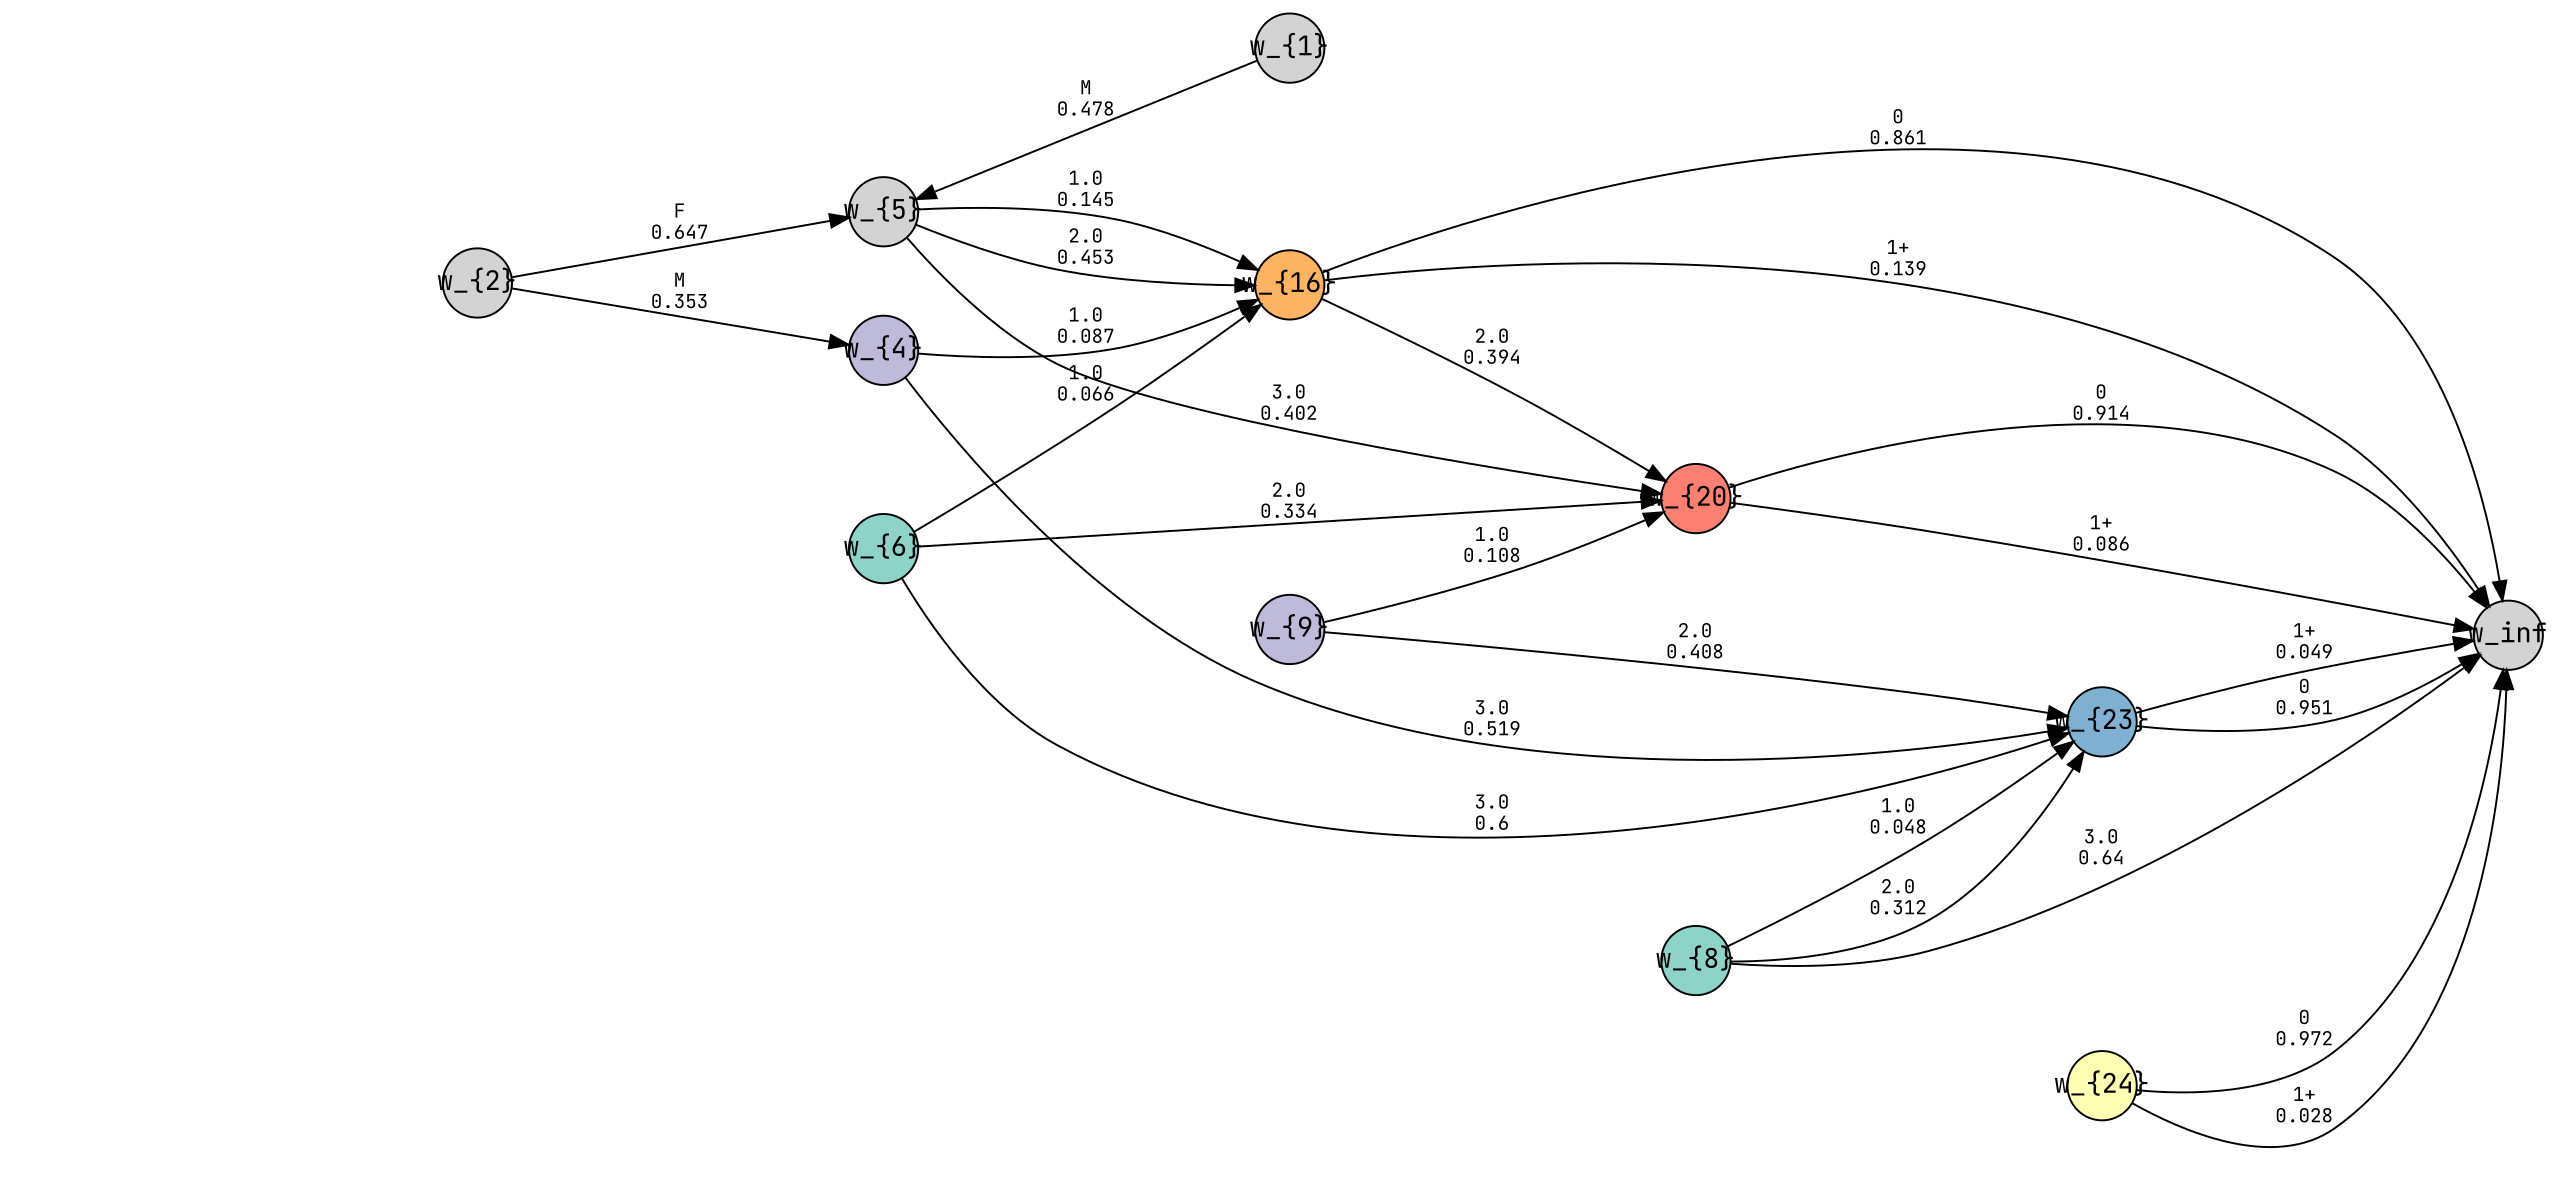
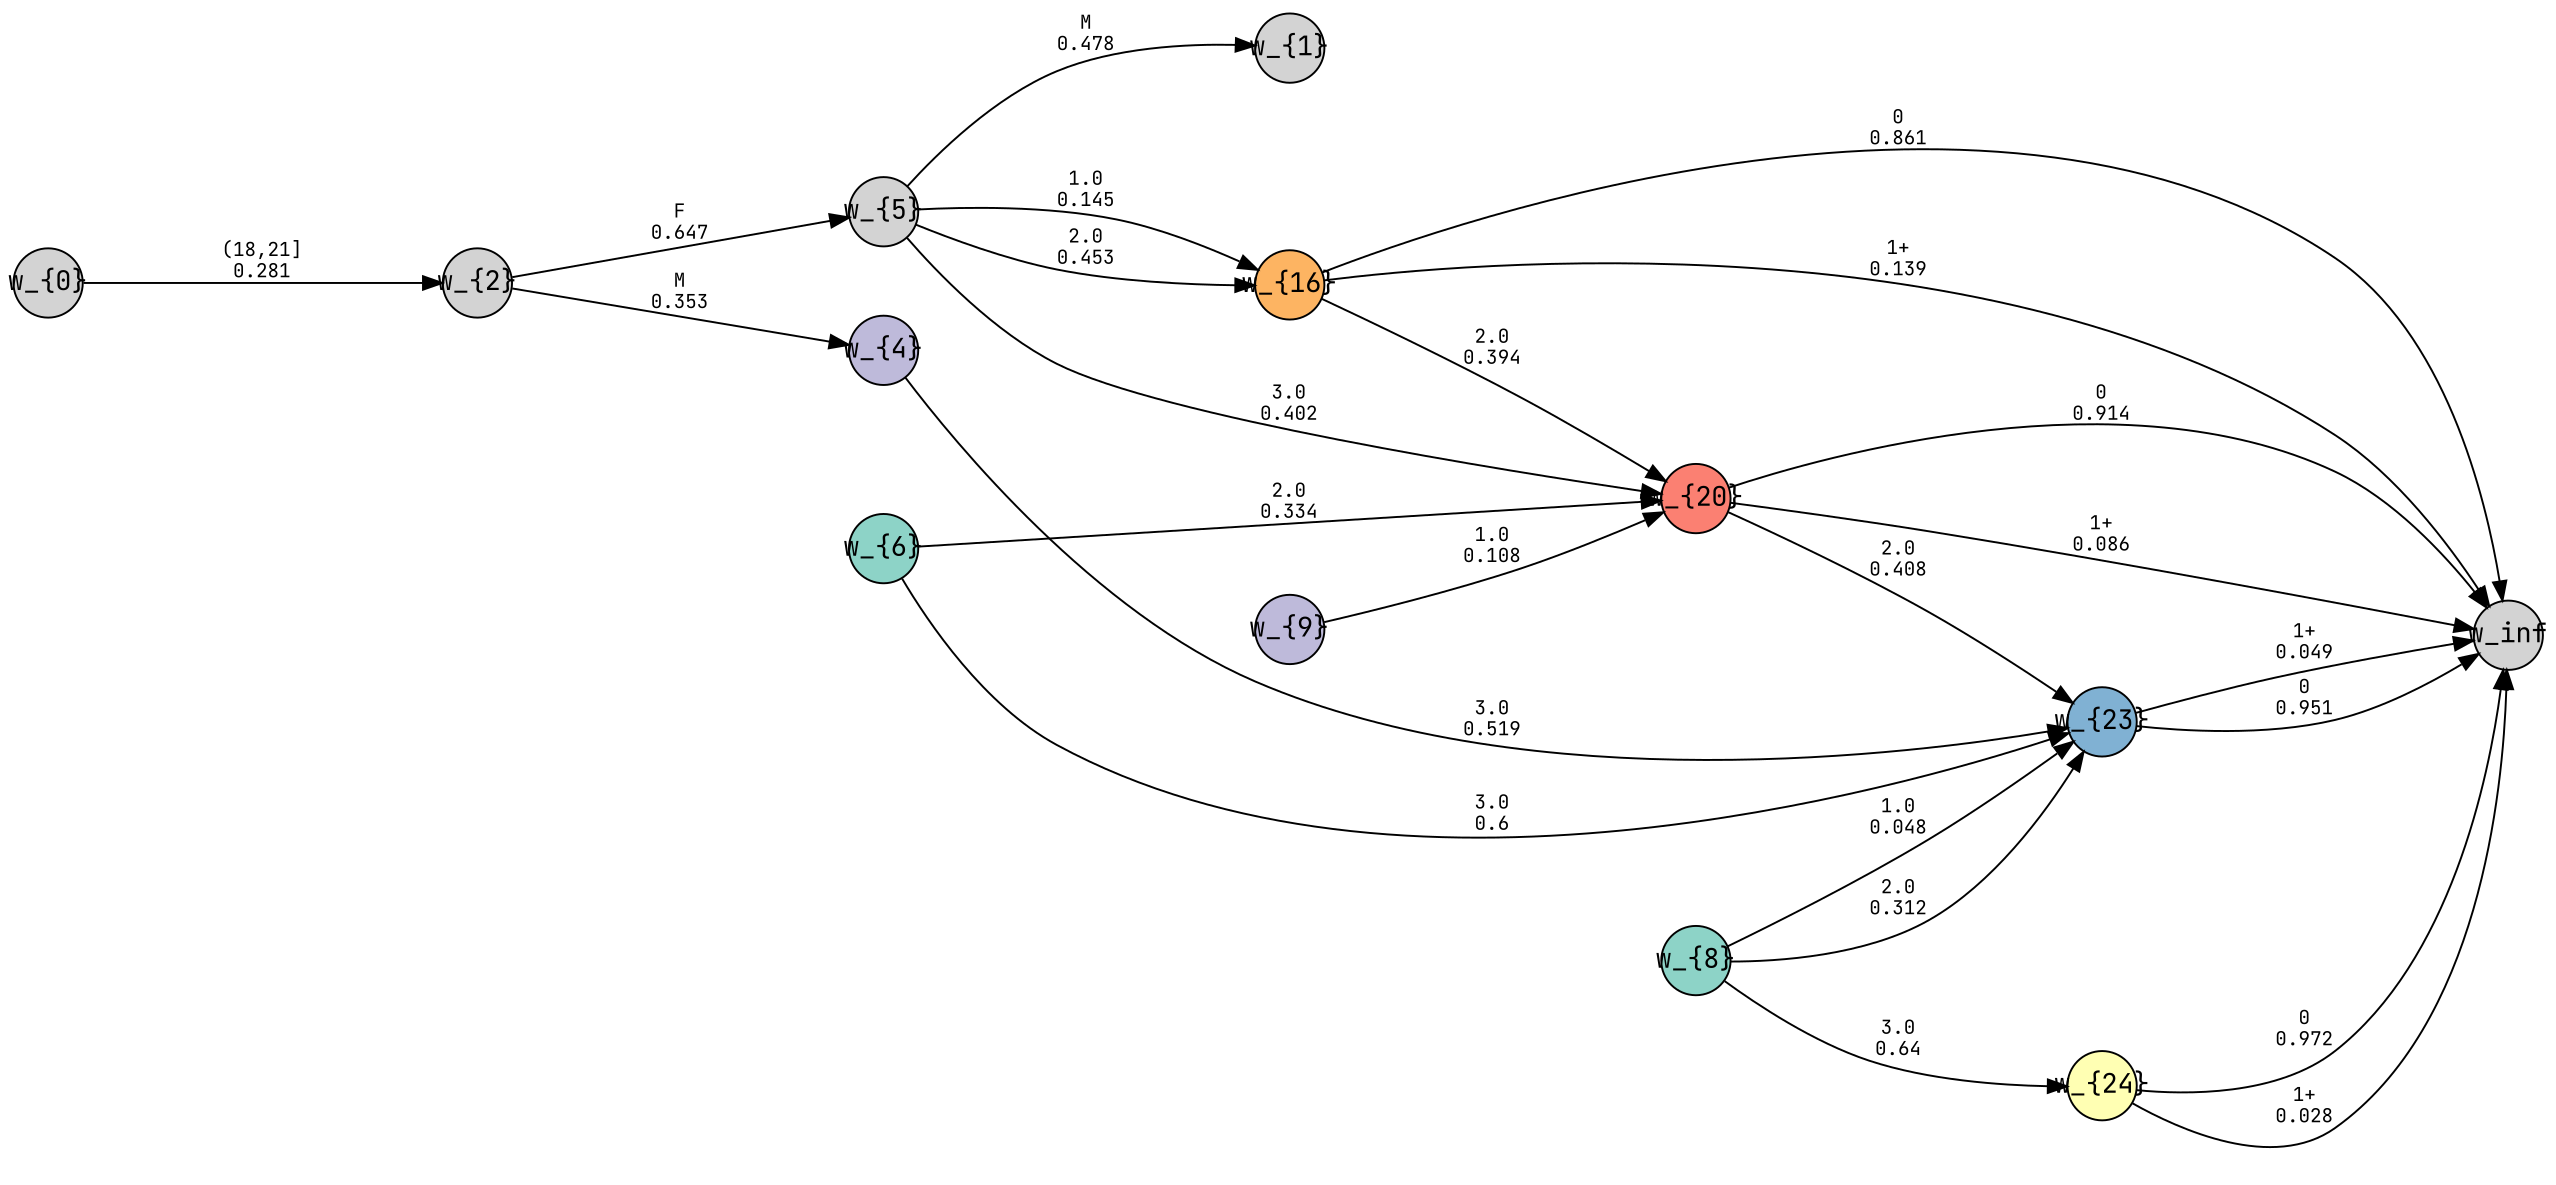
  digraph {
    fontname="JetBrains Mono"
    rankdir=LR
    ranksep=2
    node [fillcolor=lightgrey fixedsize=True fontname="JetBrains Mono" shape=circle style=filled]
    edge [color=black fontname="JetBrains Mono" fontsize=10.0 labelfontcolor="#009933"]
+   n1 [label="w_{0}" width=0.5]
    n2 [label="w_{2}" width=0.5]
    n3 [label="w_{1}" width=0.5]
    n4 [label="w_{5}" width=0.5]
    n5 [fillcolor="#bebada" label="w_{4}" width=0.5]
    n6 [fillcolor="#fdb462" label="w_{16}" width=0.5]
    n7 [fillcolor="#80b1d3" label="w_{23}" width=0.5]
    n8 [fillcolor="#fb8072" label="w_{20}" width=0.5]
    n9 [fillcolor="#8dd3c7" label="w_{6}" width=0.5]
    n10 [fillcolor="#8dd3c7" label="w_{8}" width=0.5]
    n11 [fillcolor="#ffffb3" label="w_{24}" width=0.5]
    n12 [fillcolor="#bebada" label="w_{9}" width=0.5]
    n13 [label=w_inf width=0.5]
+   n1 -> n2 [label="(18,21]\n0.281"]
    n2 -> n4 [label="F\n0.647"]
    n2 -> n5 [label="M\n0.353"]
-   n3 -> n4 [label="M\n0.478"]
+   n4 -> n3 [label="M\n0.478"]
    n4 -> n6 [label="1.0\n0.145"]
    n4 -> n6 [label="2.0\n0.453"]
    n4 -> n8 [label="3.0\n0.402"]
-   n5 -> n6 [label="1.0\n0.087"]
    n5 -> n7 [label="3.0\n0.519"]
    n6 -> n8 [label="2.0\n0.394"]
    n6 -> n13 [label="0\n0.861"]
    n6 -> n13 [label="1+\n0.139"]
    n7 -> n13 [label="0\n0.951"]
    n7 -> n13 [label="1+\n0.049"]
    n8 -> n13 [label="0\n0.914"]
    n8 -> n13 [label="1+\n0.086"]
-   n9 -> n6 [label="1.0\n0.066"]
    n9 -> n7 [label="3.0\n0.6"]
    n9 -> n8 [label="2.0\n0.334"]
    n10 -> n7 [label="1.0\n0.048"]
    n10 -> n7 [label="2.0\n0.312"]
-   n10 -> n13 [label="3.0\n0.64"]
+   n10 -> n11 [label="3.0\n0.64"]
    n11 -> n13 [label="0\n0.972"]
    n11 -> n13 [label="1+\n0.028"]
-   n12 -> n7 [label="2.0\n0.408"]
+   n8 -> n7 [label="2.0\n0.408"]
    n12 -> n8 [label="1.0\n0.108"]
  }
